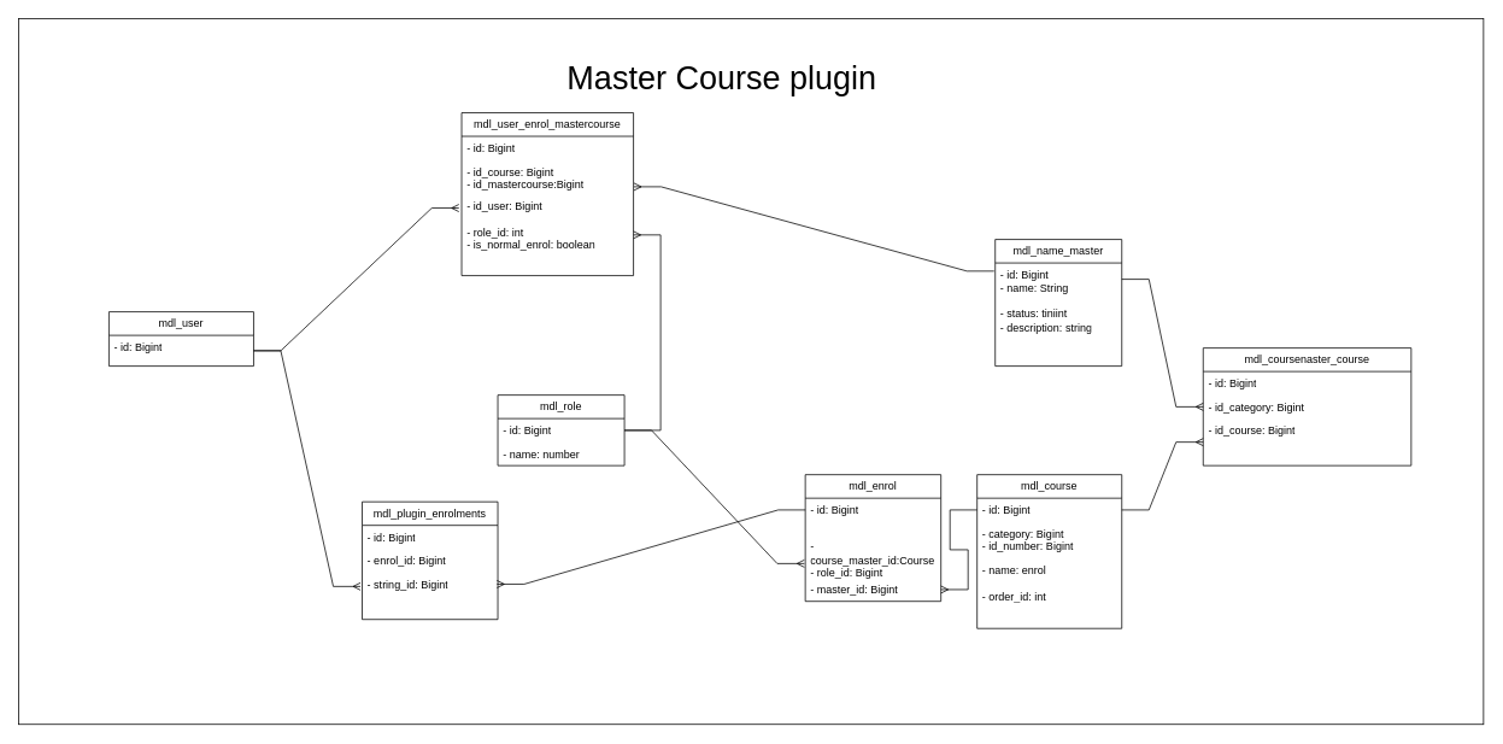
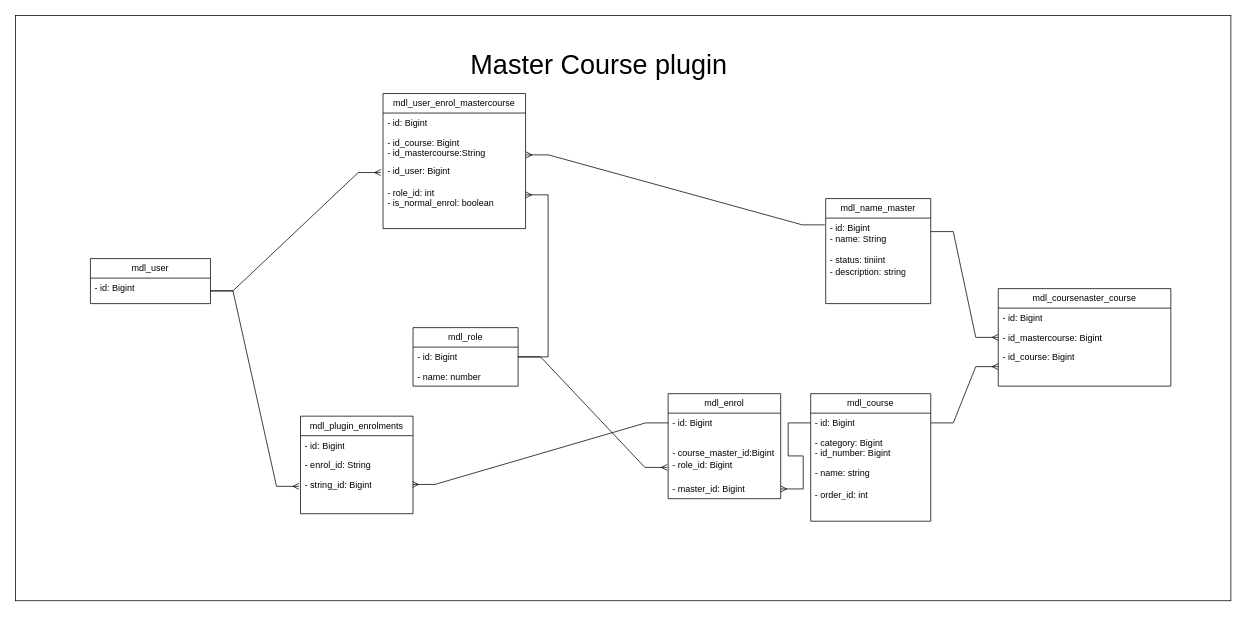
  <mxCell id="0" />
  <mxCell id="1" parent="0" />
  <mxCell id="2" value="" style="rounded=0;whiteSpace=wrap;html=1;" vertex="1" parent="1"><mxGeometry x="20" y="20" width="1620" height="780" as="geometry" /></mxCell>
  <mxCell id="3" value="mdl_plugin_enrolments" style="swimlane;fontStyle=0;childLayout=stackLayout;horizontal=1;startSize=26;fillColor=none;horizontalStack=0;resizeParent=1;resizeParentMax=0;resizeLast=0;collapsible=1;marginBottom=0;whiteSpace=wrap;html=1;" parent="1" vertex="1"><mxGeometry x="400" y="554" width="150" height="130" as="geometry" /></mxCell>
  <mxCell id="4" value="- id: Bigint" style="text;strokeColor=none;fillColor=none;align=left;verticalAlign=top;spacingLeft=4;spacingRight=4;overflow=hidden;rotatable=0;points=[[0,0.5],[1,0.5]];portConstraint=eastwest;whiteSpace=wrap;html=1;" parent="3" vertex="1"><mxGeometry y="26" width="150" height="26" as="geometry" /></mxCell>
- <mxCell id="5" value="- enrol_id: Bigint" style="text;strokeColor=none;fillColor=none;align=left;verticalAlign=top;spacingLeft=4;spacingRight=4;overflow=hidden;rotatable=0;points=[[0,0.5],[1,0.5]];portConstraint=eastwest;whiteSpace=wrap;html=1;" parent="3" vertex="1"><mxGeometry y="52" width="150" height="26" as="geometry" /></mxCell>
+ <mxCell id="5" value="- enrol_id: String" style="text;strokeColor=none;fillColor=none;align=left;verticalAlign=top;spacingLeft=4;spacingRight=4;overflow=hidden;rotatable=0;points=[[0,0.5],[1,0.5]];portConstraint=eastwest;whiteSpace=wrap;html=1;" parent="3" vertex="1"><mxGeometry y="52" width="150" height="26" as="geometry" /></mxCell>
  <mxCell id="6" value="- string_id: Bigint&lt;br&gt;" style="text;strokeColor=none;fillColor=none;align=left;verticalAlign=top;spacingLeft=4;spacingRight=4;overflow=hidden;rotatable=0;points=[[0,0.5],[1,0.5]];portConstraint=eastwest;whiteSpace=wrap;html=1;" parent="3" vertex="1"><mxGeometry y="78" width="150" height="52" as="geometry" /></mxCell>
  <mxCell id="7" value="mdl_enrol" style="swimlane;fontStyle=0;childLayout=stackLayout;horizontal=1;startSize=26;fillColor=none;horizontalStack=0;resizeParent=1;resizeParentMax=0;resizeLast=0;collapsible=1;marginBottom=0;whiteSpace=wrap;html=1;" parent="1" vertex="1"><mxGeometry x="890" y="524" width="150" height="140" as="geometry" /></mxCell>
  <mxCell id="8" value="- id: Bigint" style="text;strokeColor=none;fillColor=none;align=left;verticalAlign=top;spacingLeft=4;spacingRight=4;overflow=hidden;rotatable=0;points=[[0,0.5],[1,0.5]];portConstraint=eastwest;whiteSpace=wrap;html=1;" parent="7" vertex="1"><mxGeometry y="26" width="150" height="26" as="geometry" /></mxCell>
- <mxCell id="9" value="&lt;br&gt;- course_master_id:Course&lt;br&gt;- role_id: Bigint" style="text;strokeColor=none;fillColor=none;align=left;verticalAlign=top;spacingLeft=4;spacingRight=4;overflow=hidden;rotatable=0;points=[[0,0.5],[1,0.5]];portConstraint=eastwest;whiteSpace=wrap;html=1;" parent="7" vertex="1"><mxGeometry y="52" width="150" height="62" as="geometry" /></mxCell>
+ <mxCell id="9" value="&lt;br&gt;- course_master_id:Bigint&lt;br&gt;- role_id: Bigint" style="text;strokeColor=none;fillColor=none;align=left;verticalAlign=top;spacingLeft=4;spacingRight=4;overflow=hidden;rotatable=0;points=[[0,0.5],[1,0.5]];portConstraint=eastwest;whiteSpace=wrap;html=1;" parent="7" vertex="1"><mxGeometry y="52" width="150" height="62" as="geometry" /></mxCell>
  <mxCell id="10" value="- master_id: Bigint" style="text;strokeColor=none;fillColor=none;align=left;verticalAlign=top;spacingLeft=4;spacingRight=4;overflow=hidden;rotatable=0;points=[[0,0.5],[1,0.5]];portConstraint=eastwest;whiteSpace=wrap;html=1;" parent="7" vertex="1"><mxGeometry y="114" width="150" height="26" as="geometry" /></mxCell>
  <mxCell id="11" value="mdl_role" style="swimlane;fontStyle=0;childLayout=stackLayout;horizontal=1;startSize=26;fillColor=none;horizontalStack=0;resizeParent=1;resizeParentMax=0;resizeLast=0;collapsible=1;marginBottom=0;whiteSpace=wrap;html=1;" parent="1" vertex="1"><mxGeometry x="550" y="436" width="140" height="78" as="geometry" /></mxCell>
  <mxCell id="12" value="- id: Bigint" style="text;strokeColor=none;fillColor=none;align=left;verticalAlign=top;spacingLeft=4;spacingRight=4;overflow=hidden;rotatable=0;points=[[0,0.5],[1,0.5]];portConstraint=eastwest;whiteSpace=wrap;html=1;" parent="11" vertex="1"><mxGeometry y="26" width="140" height="26" as="geometry" /></mxCell>
  <mxCell id="13" value="- name: number" style="text;strokeColor=none;fillColor=none;align=left;verticalAlign=top;spacingLeft=4;spacingRight=4;overflow=hidden;rotatable=0;points=[[0,0.5],[1,0.5]];portConstraint=eastwest;whiteSpace=wrap;html=1;" parent="11" vertex="1"><mxGeometry y="52" width="140" height="26" as="geometry" /></mxCell>
  <mxCell id="14" value="mdl_course" style="swimlane;fontStyle=0;childLayout=stackLayout;horizontal=1;startSize=26;fillColor=none;horizontalStack=0;resizeParent=1;resizeParentMax=0;resizeLast=0;collapsible=1;marginBottom=0;whiteSpace=wrap;html=1;" parent="1" vertex="1"><mxGeometry x="1080" y="524" width="160" height="170" as="geometry"><mxRectangle x="160" y="310" width="100" height="30" as="alternateBounds" /></mxGeometry></mxCell>
  <mxCell id="15" value="- id: Bigint" style="text;strokeColor=none;fillColor=none;align=left;verticalAlign=top;spacingLeft=4;spacingRight=4;overflow=hidden;rotatable=0;points=[[0,0.5],[1,0.5]];portConstraint=eastwest;whiteSpace=wrap;html=1;" parent="14" vertex="1"><mxGeometry y="26" width="160" height="26" as="geometry" /></mxCell>
  <mxCell id="16" value="- category: Bigint&lt;br&gt;- id_number: Bigint" style="text;strokeColor=none;fillColor=none;align=left;verticalAlign=top;spacingLeft=4;spacingRight=4;overflow=hidden;rotatable=0;points=[[0,0.5],[1,0.5]];portConstraint=eastwest;whiteSpace=wrap;html=1;" parent="14" vertex="1"><mxGeometry y="52" width="160" height="40" as="geometry" /></mxCell>
- <mxCell id="17" value="- name: enrol&lt;br&gt;&lt;br&gt;- order_id: int" style="text;strokeColor=none;fillColor=none;align=left;verticalAlign=top;spacingLeft=4;spacingRight=4;overflow=hidden;rotatable=0;points=[[0,0.5],[1,0.5]];portConstraint=eastwest;whiteSpace=wrap;html=1;" parent="14" vertex="1"><mxGeometry y="92" width="160" height="78" as="geometry" /></mxCell>
+ <mxCell id="17" value="- name: string&lt;br&gt;&lt;br&gt;- order_id: int" style="text;strokeColor=none;fillColor=none;align=left;verticalAlign=top;spacingLeft=4;spacingRight=4;overflow=hidden;rotatable=0;points=[[0,0.5],[1,0.5]];portConstraint=eastwest;whiteSpace=wrap;html=1;" parent="14" vertex="1"><mxGeometry y="92" width="160" height="78" as="geometry" /></mxCell>
  <mxCell id="18" value="mdl_name_master" style="swimlane;fontStyle=0;childLayout=stackLayout;horizontal=1;startSize=26;fillColor=none;horizontalStack=0;resizeParent=1;resizeParentMax=0;resizeLast=0;collapsible=1;marginBottom=0;whiteSpace=wrap;html=1;" parent="1" vertex="1"><mxGeometry x="1100" y="264" width="140" height="140" as="geometry" /></mxCell>
  <mxCell id="19" value="- id: Bigint&lt;br&gt;- name: String&lt;br&gt;&lt;br&gt;- status: tiniint&lt;br&gt;- description: string" style="text;strokeColor=none;fillColor=none;align=left;verticalAlign=top;spacingLeft=4;spacingRight=4;overflow=hidden;rotatable=0;points=[[0,0.5],[1,0.5]];portConstraint=eastwest;whiteSpace=wrap;html=1;" parent="18" vertex="1"><mxGeometry y="26" width="140" height="114" as="geometry" /></mxCell>
  <mxCell id="20" value="mdl_user" style="swimlane;fontStyle=0;childLayout=stackLayout;horizontal=1;startSize=26;fillColor=none;horizontalStack=0;resizeParent=1;resizeParentMax=0;resizeLast=0;collapsible=1;marginBottom=0;whiteSpace=wrap;html=1;" parent="1" vertex="1"><mxGeometry x="120" y="344" width="160" height="60" as="geometry" /></mxCell>
  <mxCell id="21" value="- id: Bigint" style="text;strokeColor=none;fillColor=none;align=left;verticalAlign=top;spacingLeft=4;spacingRight=4;overflow=hidden;rotatable=0;points=[[0,0.5],[1,0.5]];portConstraint=eastwest;whiteSpace=wrap;html=1;" parent="20" vertex="1"><mxGeometry y="26" width="160" height="34" as="geometry" /></mxCell>
  <mxCell id="22" value="" style="edgeStyle=entityRelationEdgeStyle;fontSize=12;html=1;endArrow=ERmany;rounded=0;exitX=0;exitY=0.5;exitDx=0;exitDy=0;entryX=0.994;entryY=0.25;entryDx=0;entryDy=0;entryPerimeter=0;" parent="1" source="8" target="6" edge="1"><mxGeometry width="100" height="100" relative="1" as="geometry"><mxPoint x="870" y="1014" as="sourcePoint" /><mxPoint x="970" y="914" as="targetPoint" /></mxGeometry></mxCell>
  <mxCell id="23" value="" style="edgeStyle=entityRelationEdgeStyle;fontSize=12;html=1;endArrow=ERmany;rounded=0;exitX=1;exitY=0.5;exitDx=0;exitDy=0;entryX=-0.007;entryY=0.746;entryDx=0;entryDy=0;entryPerimeter=0;" parent="1" source="12" target="9" edge="1"><mxGeometry width="100" height="100" relative="1" as="geometry"><mxPoint x="870" y="1014" as="sourcePoint" /><mxPoint x="970" y="914" as="targetPoint" /></mxGeometry></mxCell>
  <mxCell id="24" value="&lt;font style=&quot;font-size: 36px;&quot;&gt;Master Course plugin&lt;/font&gt;" style="text;html=1;strokeColor=none;fillColor=none;align=center;verticalAlign=middle;whiteSpace=wrap;rounded=0;" parent="1" vertex="1"><mxGeometry x="600" y="20" width="396" height="130" as="geometry" /></mxCell>
  <mxCell id="25" value="mdl_user_enrol_mastercourse" style="swimlane;fontStyle=0;childLayout=stackLayout;horizontal=1;startSize=26;fillColor=none;horizontalStack=0;resizeParent=1;resizeParentMax=0;resizeLast=0;collapsible=1;marginBottom=0;whiteSpace=wrap;html=1;" parent="1" vertex="1"><mxGeometry x="510" y="124" width="190" height="180" as="geometry" /></mxCell>
  <mxCell id="26" value="- id: Bigint" style="text;strokeColor=none;fillColor=none;align=left;verticalAlign=top;spacingLeft=4;spacingRight=4;overflow=hidden;rotatable=0;points=[[0,0.5],[1,0.5]];portConstraint=eastwest;whiteSpace=wrap;html=1;" parent="25" vertex="1"><mxGeometry y="26" width="190" height="26" as="geometry" /></mxCell>
- <mxCell id="27" value="- id_course: Bigint&lt;br&gt;- id_mastercourse:Bigint&lt;br&gt;" style="text;strokeColor=none;fillColor=none;align=left;verticalAlign=top;spacingLeft=4;spacingRight=4;overflow=hidden;rotatable=0;points=[[0,0.5],[1,0.5]];portConstraint=eastwest;whiteSpace=wrap;html=1;" parent="25" vertex="1"><mxGeometry y="52" width="190" height="38" as="geometry" /></mxCell>
+ <mxCell id="27" value="- id_course: Bigint&lt;br&gt;- id_mastercourse:String&lt;br&gt;" style="text;strokeColor=none;fillColor=none;align=left;verticalAlign=top;spacingLeft=4;spacingRight=4;overflow=hidden;rotatable=0;points=[[0,0.5],[1,0.5]];portConstraint=eastwest;whiteSpace=wrap;html=1;" parent="25" vertex="1"><mxGeometry y="52" width="190" height="38" as="geometry" /></mxCell>
  <mxCell id="28" value="- id_user: Bigint&lt;br&gt;&lt;br&gt;- role_id: int&lt;br&gt;- is_normal_enrol: boolean" style="text;strokeColor=none;fillColor=none;align=left;verticalAlign=top;spacingLeft=4;spacingRight=4;overflow=hidden;rotatable=0;points=[[0,0.5],[1,0.5]];portConstraint=eastwest;whiteSpace=wrap;html=1;" parent="25" vertex="1"><mxGeometry y="90" width="190" height="90" as="geometry" /></mxCell>
  <mxCell id="29" value="" style="edgeStyle=entityRelationEdgeStyle;fontSize=12;html=1;endArrow=ERmany;rounded=0;exitX=-0.009;exitY=0.079;exitDx=0;exitDy=0;exitPerimeter=0;entryX=1.003;entryY=0.784;entryDx=0;entryDy=0;entryPerimeter=0;" parent="1" source="19" target="27" edge="1"><mxGeometry width="100" height="100" relative="1" as="geometry"><mxPoint x="820" y="554" as="sourcePoint" /><mxPoint x="900" y="384" as="targetPoint" /></mxGeometry></mxCell>
  <mxCell id="30" value="" style="edgeStyle=entityRelationEdgeStyle;fontSize=12;html=1;endArrow=ERmany;rounded=0;exitX=1;exitY=0.5;exitDx=0;exitDy=0;" parent="1" source="12" target="28" edge="1"><mxGeometry width="100" height="100" relative="1" as="geometry"><mxPoint x="850" y="474" as="sourcePoint" /><mxPoint x="950" y="374" as="targetPoint" /></mxGeometry></mxCell>
  <mxCell id="31" value="mdl_coursenaster_course" style="swimlane;fontStyle=0;childLayout=stackLayout;horizontal=1;startSize=26;fillColor=none;horizontalStack=0;resizeParent=1;resizeParentMax=0;resizeLast=0;collapsible=1;marginBottom=0;whiteSpace=wrap;html=1;" parent="1" vertex="1"><mxGeometry x="1330" y="384" width="230" height="130" as="geometry" /></mxCell>
  <mxCell id="32" value="- id: Bigint" style="text;strokeColor=none;fillColor=none;align=left;verticalAlign=top;spacingLeft=4;spacingRight=4;overflow=hidden;rotatable=0;points=[[0,0.5],[1,0.5]];portConstraint=eastwest;whiteSpace=wrap;html=1;" parent="31" vertex="1"><mxGeometry y="26" width="230" height="26" as="geometry" /></mxCell>
- <mxCell id="33" value="- id_category: Bigint" style="text;strokeColor=none;fillColor=none;align=left;verticalAlign=top;spacingLeft=4;spacingRight=4;overflow=hidden;rotatable=0;points=[[0,0.5],[1,0.5]];portConstraint=eastwest;whiteSpace=wrap;html=1;" parent="31" vertex="1"><mxGeometry y="52" width="230" height="26" as="geometry" /></mxCell>
+ <mxCell id="33" value="- id_mastercourse: Bigint" style="text;strokeColor=none;fillColor=none;align=left;verticalAlign=top;spacingLeft=4;spacingRight=4;overflow=hidden;rotatable=0;points=[[0,0.5],[1,0.5]];portConstraint=eastwest;whiteSpace=wrap;html=1;" parent="31" vertex="1"><mxGeometry y="52" width="230" height="26" as="geometry" /></mxCell>
  <mxCell id="34" value="- id_course: Bigint" style="text;strokeColor=none;fillColor=none;align=left;verticalAlign=top;spacingLeft=4;spacingRight=4;overflow=hidden;rotatable=0;points=[[0,0.5],[1,0.5]];portConstraint=eastwest;whiteSpace=wrap;html=1;" parent="31" vertex="1"><mxGeometry y="78" width="230" height="52" as="geometry" /></mxCell>
  <mxCell id="35" value="" style="edgeStyle=entityRelationEdgeStyle;fontSize=12;html=1;endArrow=ERmany;rounded=0;exitX=1;exitY=0.5;exitDx=0;exitDy=0;entryX=0;entryY=0.5;entryDx=0;entryDy=0;" parent="1" source="15" target="34" edge="1"><mxGeometry width="100" height="100" relative="1" as="geometry"><mxPoint x="1040" y="534" as="sourcePoint" /><mxPoint x="1140" y="434" as="targetPoint" /></mxGeometry></mxCell>
  <mxCell id="36" value="" style="edgeStyle=entityRelationEdgeStyle;fontSize=12;html=1;endArrow=ERmany;rounded=0;exitX=1;exitY=0.158;exitDx=0;exitDy=0;exitPerimeter=0;entryX=0;entryY=0.5;entryDx=0;entryDy=0;" parent="1" source="19" target="33" edge="1"><mxGeometry width="100" height="100" relative="1" as="geometry"><mxPoint x="1040" y="534" as="sourcePoint" /><mxPoint x="1140" y="434" as="targetPoint" /></mxGeometry></mxCell>
  <mxCell id="37" value="" style="edgeStyle=entityRelationEdgeStyle;fontSize=12;html=1;endArrow=ERmany;rounded=0;entryX=-0.016;entryY=0.17;entryDx=0;entryDy=0;entryPerimeter=0;exitX=1;exitY=0.5;exitDx=0;exitDy=0;" parent="1" source="21" target="28" edge="1"><mxGeometry width="100" height="100" relative="1" as="geometry"><mxPoint x="332.38" y="456" as="sourcePoint" /><mxPoint x="700" y="316.828" as="targetPoint" /></mxGeometry></mxCell>
  <mxCell id="38" value="" style="edgeStyle=entityRelationEdgeStyle;fontSize=12;html=1;endArrow=ERmany;rounded=0;entryX=-0.013;entryY=0.299;entryDx=0;entryDy=0;entryPerimeter=0;exitX=1;exitY=0.5;exitDx=0;exitDy=0;" parent="1" source="21" target="6" edge="1"><mxGeometry width="100" height="100" relative="1" as="geometry"><mxPoint x="280" y="394" as="sourcePoint" /><mxPoint x="370" y="574" as="targetPoint" /></mxGeometry></mxCell>
  <mxCell id="39" value="" style="edgeStyle=entityRelationEdgeStyle;fontSize=12;html=1;endArrow=ERmany;rounded=0;exitX=0;exitY=0.5;exitDx=0;exitDy=0;" parent="1" source="15" target="10" edge="1"><mxGeometry width="100" height="100" relative="1" as="geometry"><mxPoint x="1250" y="573" as="sourcePoint" /><mxPoint x="1340" y="498" as="targetPoint" /></mxGeometry></mxCell>
